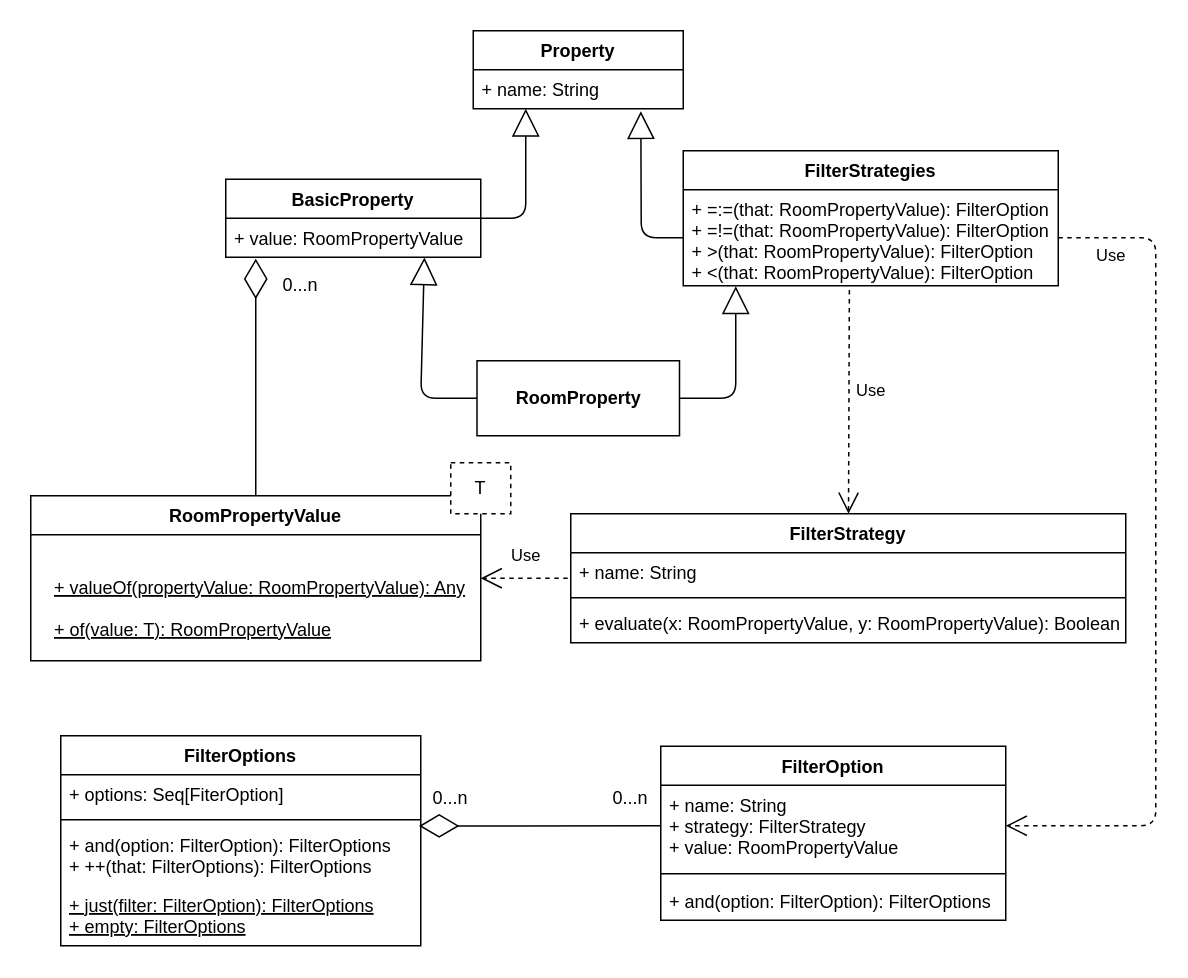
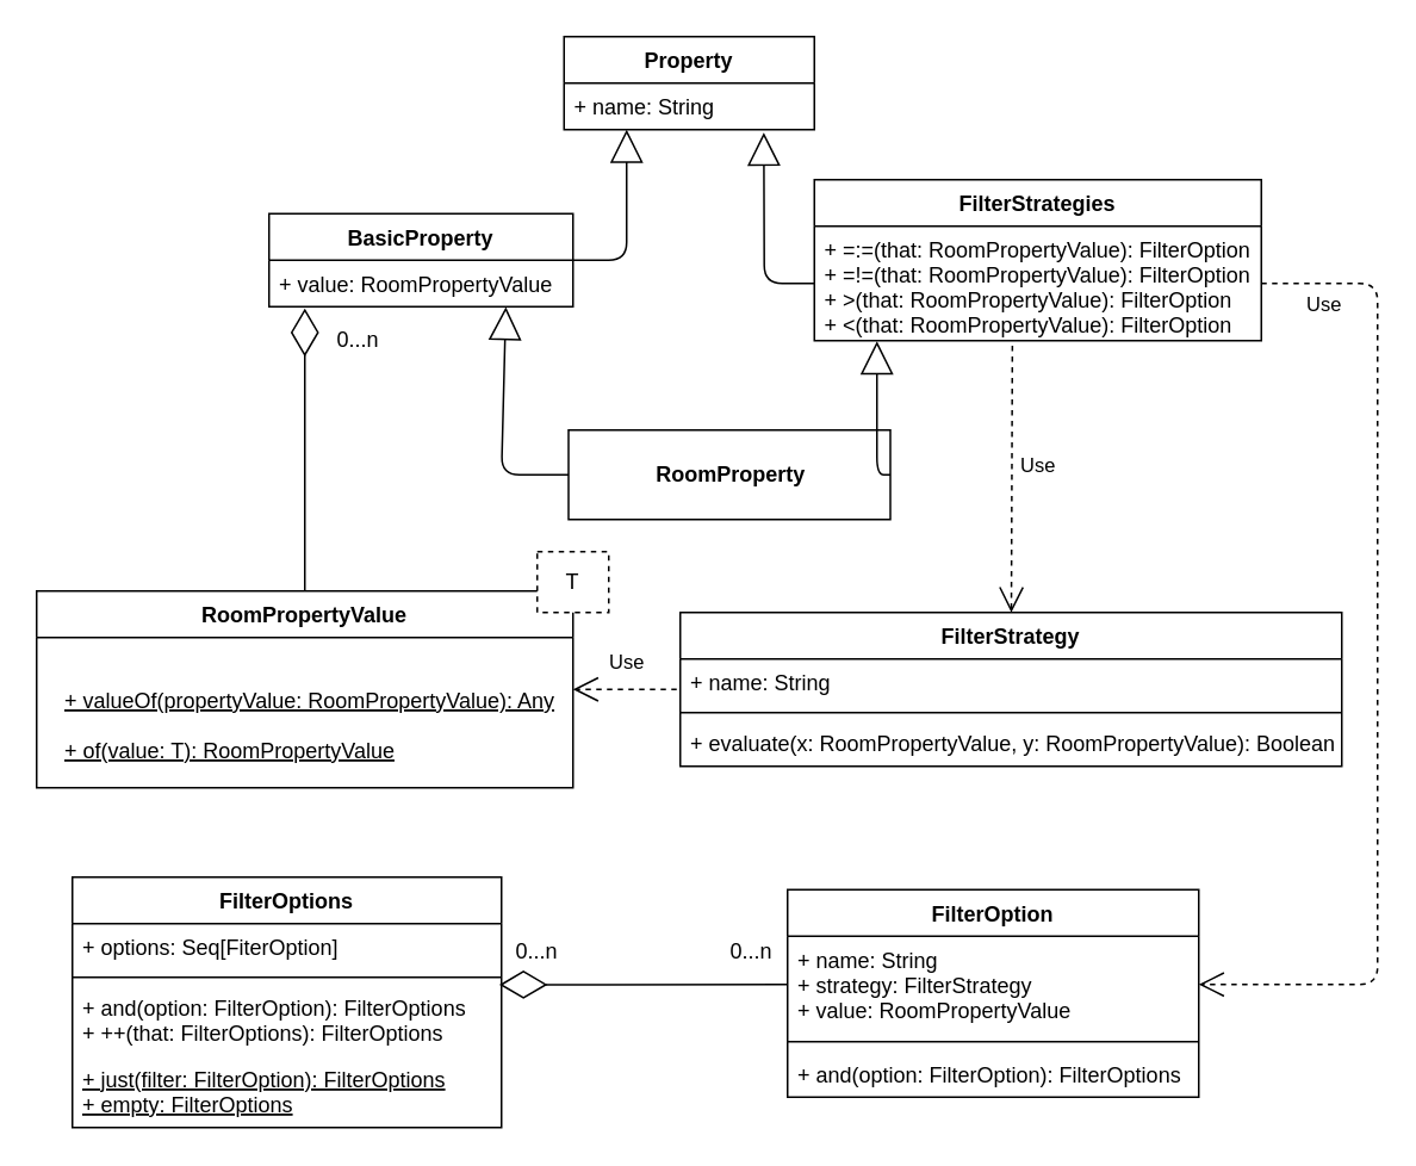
  <mxCell id="0" />
  <mxCell id="1" parent="0" />
  <mxCell id="2" value="FilterStrategies" style="swimlane;fontStyle=1;align=center;verticalAlign=top;childLayout=stackLayout;horizontal=1;startSize=26;horizontalStack=0;resizeParent=1;resizeParentMax=0;resizeLast=0;collapsible=1;marginBottom=0;" parent="1" vertex="1"><mxGeometry x="455" y="100" width="250" height="90" as="geometry" /></mxCell>
  <mxCell id="3" value="+ =:=(that: RoomPropertyValue): FilterOption&#10;+ =!=(that: RoomPropertyValue): FilterOption&#10;+ &gt;(that: RoomPropertyValue): FilterOption&#10;+ &lt;(that: RoomPropertyValue): FilterOption" style="text;strokeColor=none;fillColor=none;align=left;verticalAlign=top;spacingLeft=4;spacingRight=4;overflow=hidden;rotatable=0;points=[[0,0.5],[1,0.5]];portConstraint=eastwest;" parent="2" vertex="1"><mxGeometry y="26" width="250" height="64" as="geometry" /></mxCell>
  <mxCell id="4" value="BasicProperty" style="swimlane;fontStyle=1;childLayout=stackLayout;horizontal=1;startSize=26;fillColor=none;horizontalStack=0;resizeParent=1;resizeParentMax=0;resizeLast=0;collapsible=1;marginBottom=0;" parent="1" vertex="1"><mxGeometry x="150" y="119" width="170" height="52" as="geometry" /></mxCell>
  <mxCell id="5" value="+ value: RoomPropertyValue" style="text;strokeColor=none;fillColor=none;align=left;verticalAlign=top;spacingLeft=4;spacingRight=4;overflow=hidden;rotatable=0;points=[[0,0.5],[1,0.5]];portConstraint=eastwest;" parent="4" vertex="1"><mxGeometry y="26" width="170" height="26" as="geometry" /></mxCell>
  <mxCell id="6" value="Property" style="swimlane;fontStyle=1;childLayout=stackLayout;horizontal=1;startSize=26;fillColor=none;horizontalStack=0;resizeParent=1;resizeParentMax=0;resizeLast=0;collapsible=1;marginBottom=0;" parent="1" vertex="1"><mxGeometry x="315" y="20" width="140" height="52" as="geometry" /></mxCell>
  <mxCell id="7" value="+ name: String" style="text;strokeColor=none;fillColor=none;align=left;verticalAlign=top;spacingLeft=4;spacingRight=4;overflow=hidden;rotatable=0;points=[[0,0.5],[1,0.5]];portConstraint=eastwest;" parent="6" vertex="1"><mxGeometry y="26" width="140" height="26" as="geometry" /></mxCell>
  <mxCell id="8" value="+ valueOf(propertyValue: RoomPropertyValue): Any&#10;&#10;+ of(value: T): RoomPropertyValue" style="text;strokeColor=none;fillColor=none;align=left;verticalAlign=top;spacingLeft=4;spacingRight=4;overflow=hidden;rotatable=0;points=[[0,0.5],[1,0.5]];portConstraint=eastwest;fontStyle=4" parent="1" vertex="1"><mxGeometry x="30" y="378" width="290" height="48" as="geometry" /></mxCell>
  <mxCell id="9" value="" style="endArrow=diamondThin;endFill=0;endSize=24;html=1;entryX=0.995;entryY=0.004;entryDx=0;entryDy=0;entryPerimeter=0;exitX=0;exitY=0.5;exitDx=0;exitDy=0;" parent="1" source="23" target="20" edge="1"><mxGeometry width="160" relative="1" as="geometry"><mxPoint x="407" y="552" as="sourcePoint" /><mxPoint x="430" y="634" as="targetPoint" /></mxGeometry></mxCell>
  <mxCell id="10" value="0...n" style="text;html=1;strokeColor=none;fillColor=none;align=center;verticalAlign=middle;whiteSpace=wrap;rounded=0;" parent="1" vertex="1"><mxGeometry x="400" y="522" width="40" height="20" as="geometry" /></mxCell>
  <mxCell id="11" value="0...n" style="text;html=1;strokeColor=none;fillColor=none;align=center;verticalAlign=middle;whiteSpace=wrap;rounded=0;" parent="1" vertex="1"><mxGeometry x="280" y="522" width="40" height="20" as="geometry" /></mxCell>
  <mxCell id="12" value="RoomPropertyValue" style="swimlane;fontStyle=1;align=center;verticalAlign=top;childLayout=stackLayout;horizontal=1;startSize=26;horizontalStack=0;resizeParent=1;resizeParentMax=0;resizeLast=0;collapsible=1;marginBottom=0;" parent="1" vertex="1"><mxGeometry x="20" y="330" width="300" height="110" as="geometry" /></mxCell>
  <mxCell id="13" value="FilterStrategy" style="swimlane;fontStyle=1;align=center;verticalAlign=top;childLayout=stackLayout;horizontal=1;startSize=26;horizontalStack=0;resizeParent=1;resizeParentMax=0;resizeLast=0;collapsible=1;marginBottom=0;" parent="1" vertex="1"><mxGeometry x="380" y="342" width="370" height="86" as="geometry" /></mxCell>
  <mxCell id="14" value="+ name: String" style="text;strokeColor=none;fillColor=none;align=left;verticalAlign=top;spacingLeft=4;spacingRight=4;overflow=hidden;rotatable=0;points=[[0,0.5],[1,0.5]];portConstraint=eastwest;" parent="13" vertex="1"><mxGeometry y="26" width="370" height="26" as="geometry" /></mxCell>
  <mxCell id="15" value="" style="line;strokeWidth=1;fillColor=none;align=left;verticalAlign=middle;spacingTop=-1;spacingLeft=3;spacingRight=3;rotatable=0;labelPosition=right;points=[];portConstraint=eastwest;" parent="13" vertex="1"><mxGeometry y="52" width="370" height="8" as="geometry" /></mxCell>
  <mxCell id="16" value="+ evaluate(x: RoomPropertyValue, y: RoomPropertyValue): Boolean" style="text;strokeColor=none;fillColor=none;align=left;verticalAlign=top;spacingLeft=4;spacingRight=4;overflow=hidden;rotatable=0;points=[[0,0.5],[1,0.5]];portConstraint=eastwest;" parent="13" vertex="1"><mxGeometry y="60" width="370" height="26" as="geometry" /></mxCell>
  <mxCell id="17" value="FilterOptions" style="swimlane;fontStyle=1;align=center;verticalAlign=top;childLayout=stackLayout;horizontal=1;startSize=26;horizontalStack=0;resizeParent=1;resizeParentMax=0;resizeLast=0;collapsible=1;marginBottom=0;" parent="1" vertex="1"><mxGeometry x="40" y="490" width="240" height="140" as="geometry" /></mxCell>
  <mxCell id="18" value="+ options: Seq[FiterOption]" style="text;strokeColor=none;fillColor=none;align=left;verticalAlign=top;spacingLeft=4;spacingRight=4;overflow=hidden;rotatable=0;points=[[0,0.5],[1,0.5]];portConstraint=eastwest;" parent="17" vertex="1"><mxGeometry y="26" width="240" height="26" as="geometry" /></mxCell>
  <mxCell id="19" value="" style="line;strokeWidth=1;fillColor=none;align=left;verticalAlign=middle;spacingTop=-1;spacingLeft=3;spacingRight=3;rotatable=0;labelPosition=right;points=[];portConstraint=eastwest;" parent="17" vertex="1"><mxGeometry y="52" width="240" height="8" as="geometry" /></mxCell>
  <mxCell id="20" value="+ and(option: FilterOption): FilterOptions&#10;+ ++(that: FilterOptions): FilterOptions" style="text;strokeColor=none;fillColor=none;align=left;verticalAlign=top;spacingLeft=4;spacingRight=4;overflow=hidden;rotatable=0;points=[[0,0.5],[1,0.5]];portConstraint=eastwest;fontStyle=0;strokeWidth=1;" parent="17" vertex="1"><mxGeometry y="60" width="240" height="40" as="geometry" /></mxCell>
  <mxCell id="21" value="+ just(filter: FilterOption): FilterOptions&#10;+ empty: FilterOptions" style="text;strokeColor=none;fillColor=none;align=left;verticalAlign=top;spacingLeft=4;spacingRight=4;overflow=hidden;rotatable=0;points=[[0,0.5],[1,0.5]];portConstraint=eastwest;fontStyle=4;strokeWidth=1;" parent="17" vertex="1"><mxGeometry y="100" width="240" height="40" as="geometry" /></mxCell>
  <mxCell id="22" value="FilterOption" style="swimlane;fontStyle=1;align=center;verticalAlign=top;childLayout=stackLayout;horizontal=1;startSize=26;horizontalStack=0;resizeParent=1;resizeParentMax=0;resizeLast=0;collapsible=1;marginBottom=0;" parent="1" vertex="1"><mxGeometry x="440" y="497" width="230" height="116" as="geometry" /></mxCell>
  <mxCell id="23" value="+ name: String&#10;+ strategy: FilterStrategy&#10;+ value: RoomPropertyValue" style="text;strokeColor=none;fillColor=none;align=left;verticalAlign=top;spacingLeft=4;spacingRight=4;overflow=hidden;rotatable=0;points=[[0,0.5],[1,0.5]];portConstraint=eastwest;" parent="22" vertex="1"><mxGeometry y="26" width="230" height="54" as="geometry" /></mxCell>
  <mxCell id="24" value="" style="line;strokeWidth=1;fillColor=none;align=left;verticalAlign=middle;spacingTop=-1;spacingLeft=3;spacingRight=3;rotatable=0;labelPosition=right;points=[];portConstraint=eastwest;" parent="22" vertex="1"><mxGeometry y="80" width="230" height="10" as="geometry" /></mxCell>
  <mxCell id="25" value="+ and(option: FilterOption): FilterOptions" style="text;strokeColor=none;fillColor=none;align=left;verticalAlign=top;spacingLeft=4;spacingRight=4;overflow=hidden;rotatable=0;points=[[0,0.5],[1,0.5]];portConstraint=eastwest;" parent="22" vertex="1"><mxGeometry y="90" width="230" height="26" as="geometry" /></mxCell>
- <mxCell id="26" value="RoomProperty" style="html=1;glass=0;strokeWidth=1;fontStyle=1" parent="1" vertex="1"><mxGeometry x="317.5" y="240" width="135" height="50" as="geometry" /></mxCell>
+ <mxCell id="26" value="RoomProperty" style="html=1;glass=0;strokeWidth=1;fontStyle=1" parent="1" vertex="1"><mxGeometry x="317.5" y="240" width="180" height="50" as="geometry" /></mxCell>
  <mxCell id="27" value="" style="endArrow=block;endSize=16;endFill=0;html=1;exitX=1;exitY=0.5;exitDx=0;exitDy=0;entryX=0.25;entryY=1;entryDx=0;entryDy=0;" parent="1" source="4" target="6" edge="1"><mxGeometry x="-0.391" y="48" width="160" relative="1" as="geometry"><mxPoint x="190" y="70" as="sourcePoint" /><mxPoint x="350" y="70" as="targetPoint" /><Array as="points"><mxPoint x="350" y="145" /></Array><mxPoint y="-1" as="offset" /></mxGeometry></mxCell>
  <mxCell id="28" value="" style="endArrow=block;endSize=16;endFill=0;html=1;exitX=0;exitY=0.5;exitDx=0;exitDy=0;entryX=0.798;entryY=1.064;entryDx=0;entryDy=0;entryPerimeter=0;" parent="1" source="3" target="7" edge="1"><mxGeometry x="-0.329" y="-22" width="160" relative="1" as="geometry"><mxPoint x="360" y="70" as="sourcePoint" /><mxPoint x="520" y="70" as="targetPoint" /><Array as="points"><mxPoint x="427" y="158" /></Array><mxPoint as="offset" /></mxGeometry></mxCell>
  <mxCell id="29" value="" style="endArrow=block;endSize=16;endFill=0;html=1;exitX=0;exitY=0.5;exitDx=0;exitDy=0;entryX=0.779;entryY=1.006;entryDx=0;entryDy=0;entryPerimeter=0;" parent="1" source="26" target="5" edge="1"><mxGeometry x="-0.391" y="48" width="160" relative="1" as="geometry"><mxPoint x="282.57" y="128.688" as="sourcePoint" /><mxPoint x="360" y="42" as="targetPoint" /><mxPoint y="-1" as="offset" /><Array as="points"><mxPoint x="280" y="265" /></Array></mxGeometry></mxCell>
  <mxCell id="30" value="" style="endArrow=block;endSize=16;endFill=0;html=1;exitX=1;exitY=0.5;exitDx=0;exitDy=0;entryX=0.14;entryY=1.005;entryDx=0;entryDy=0;entryPerimeter=0;" parent="1" source="26" target="3" edge="1"><mxGeometry x="-0.391" y="48" width="160" relative="1" as="geometry"><mxPoint x="292.57" y="138.688" as="sourcePoint" /><mxPoint x="370" y="52" as="targetPoint" /><mxPoint y="-1" as="offset" /><Array as="points"><mxPoint x="490" y="265" /></Array></mxGeometry></mxCell>
  <mxCell id="31" value="" style="endArrow=diamondThin;endFill=0;endSize=24;html=1;exitX=0.5;exitY=0;exitDx=0;exitDy=0;" parent="1" source="12" edge="1"><mxGeometry width="160" relative="1" as="geometry"><mxPoint x="169" y="330" as="sourcePoint" /><mxPoint x="170" y="172" as="targetPoint" /></mxGeometry></mxCell>
  <mxCell id="32" value="Use" style="endArrow=open;endSize=12;dashed=1;html=1;exitX=0.443;exitY=1.044;exitDx=0;exitDy=0;exitPerimeter=0;" parent="1" source="3" target="13" edge="1"><mxGeometry x="-0.1" y="15" width="160" relative="1" as="geometry"><mxPoint x="580" y="280" as="sourcePoint" /><mxPoint x="740" y="280" as="targetPoint" /><mxPoint as="offset" /></mxGeometry></mxCell>
  <mxCell id="33" value="Use" style="endArrow=open;endSize=12;dashed=1;html=1;exitX=1;exitY=0.5;exitDx=0;exitDy=0;entryX=1;entryY=0.5;entryDx=0;entryDy=0;" parent="1" source="3" target="23" edge="1"><mxGeometry x="-0.874" y="-12" width="160" relative="1" as="geometry"><mxPoint x="540" y="460" as="sourcePoint" /><mxPoint x="700" y="460" as="targetPoint" /><Array as="points"><mxPoint x="770" y="158" /><mxPoint x="770" y="550" /></Array><mxPoint as="offset" /></mxGeometry></mxCell>
  <mxCell id="34" value="Use" style="endArrow=open;endSize=12;dashed=1;html=1;" parent="1" edge="1"><mxGeometry x="-0.024" y="-15" width="160" relative="1" as="geometry"><mxPoint x="378" y="385" as="sourcePoint" /><mxPoint x="320" y="385" as="targetPoint" /><mxPoint as="offset" /></mxGeometry></mxCell>
  <mxCell id="35" value="0...n" style="text;html=1;strokeColor=none;fillColor=none;align=center;verticalAlign=middle;whiteSpace=wrap;rounded=0;" parent="1" vertex="1"><mxGeometry x="180" y="180" width="40" height="20" as="geometry" /></mxCell>
  <mxCell id="36" value="T" style="rounded=0;whiteSpace=wrap;html=1;dashed=1;" vertex="1" parent="1"><mxGeometry x="300" y="308" width="40" height="34" as="geometry" /></mxCell>
